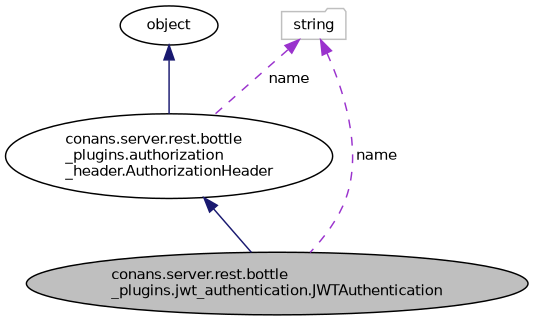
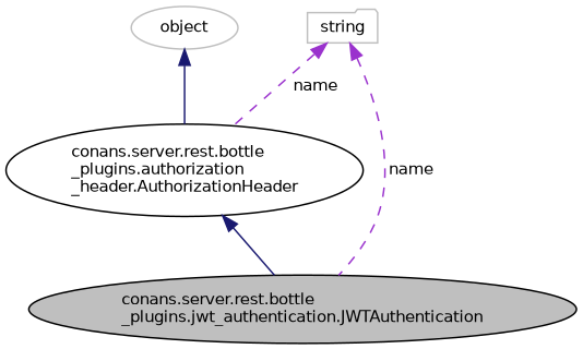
  digraph {
    fontname="DejaVu Sans"
    node [color=black fillcolor=white fontname="DejaVu Sans" fontsize=10 shape=ellipse style=filled]
    edge [color=midnightblue dir=back fontname="DejaVu Sans" fontsize=10 labelfontname=Helvetica labelfontsize=10 style=solid]
    n1 [fillcolor=grey75 fontcolor=black height=0.2 label="conans.server.rest.bottle\l_plugins.jwt_authentication.JWTAuthentication" width=0.4]
    n2 [height=0.2 label="conans.server.rest.bottle\l_plugins.authorization\l_header.AuthorizationHeader" width=0.4]
-   n3 [height=0.2 label=object width=0.4]
+   n3 [color=grey75 height=0.2 label=object width=0.4]
    n4 [color=grey75 height=0.2 label=string shape=folder width=0.4]
    n2 -> n1
    n3 -> n2
    n4 -> n1 [color=darkorchid3 label=" name" style=dashed]
    n4 -> n2 [color=darkorchid3 label=" name" style=dashed]
  }
